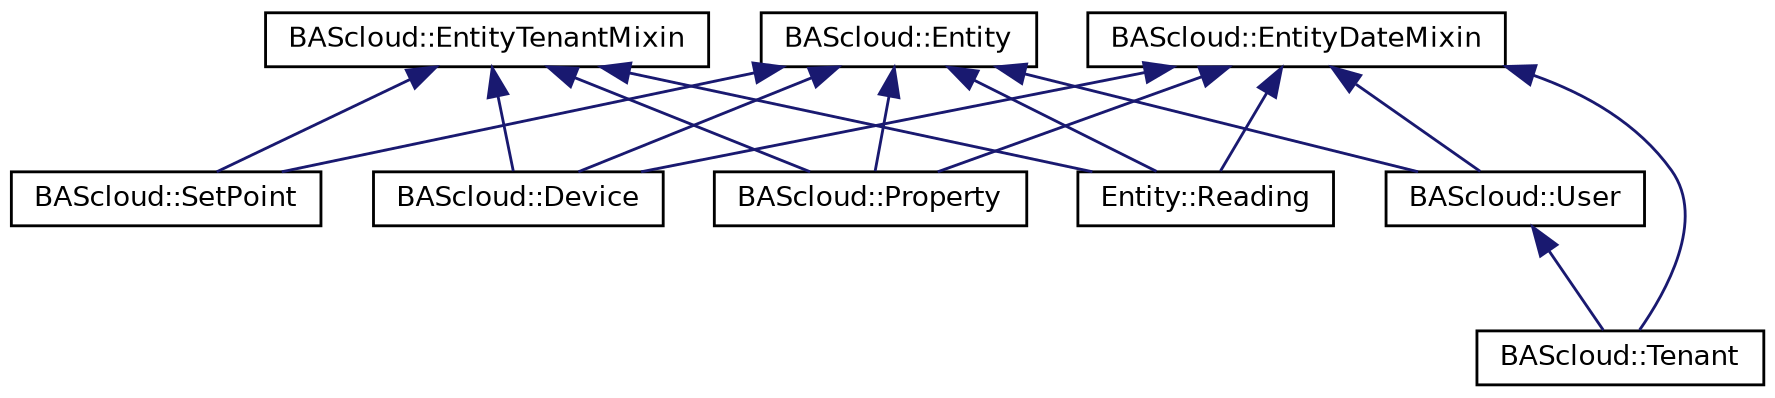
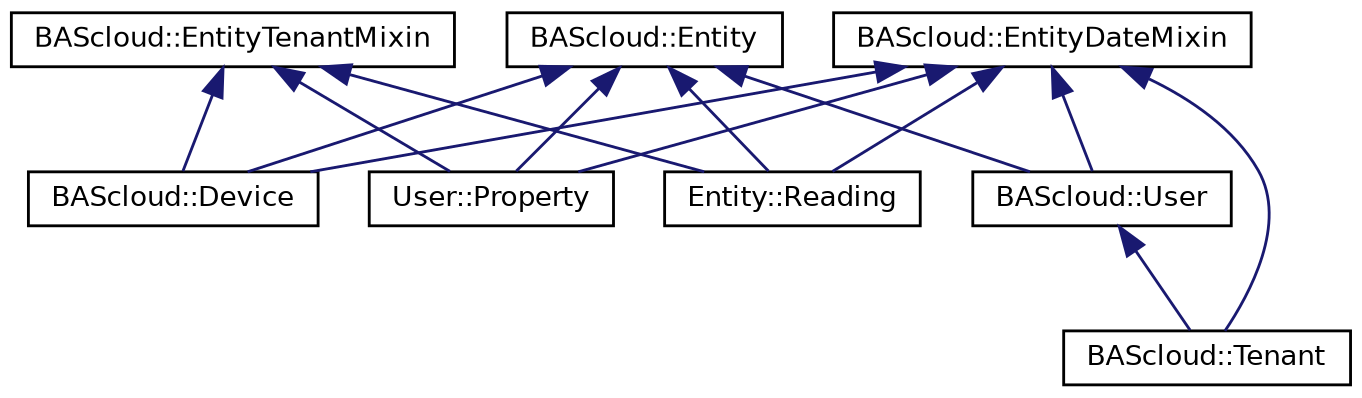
  digraph {
    rankdir=TB
    node [color=black fillcolor=white fontname=Helvetica fontsize=10 shape=record style=filled]
    edge [color=midnightblue dir=back fontname=Helvetica fontsize=10 labelfontname=Helvetica labelfontsize=10 style=solid]
    n1 [height=0.2 label="BAScloud::Entity" width=0.4]
    n2 [height=0.2 label="BAScloud::Device" width=0.4]
-   n3 [height=0.2 label="BAScloud::Property" width=0.4]
+   n3 [height=0.2 label="User::Property" width=0.4]
    n4 [height=0.2 label="Entity::Reading" width=0.4]
-   n5 [height=0.2 label="BAScloud::SetPoint" width=0.4]
    n6 [height=0.2 label="BAScloud::User" width=0.4]
    n7 [height=0.2 label="BAScloud::Tenant" width=0.4]
    n8 [height=0.2 label="BAScloud::EntityDateMixin" width=0.4]
    n9 [height=0.2 label="BAScloud::EntityTenantMixin" width=0.4]
    n1 -> n2
    n1 -> n3
    n1 -> n4
-   n1 -> n5
    n1 -> n6
    n6 -> n7
    n8 -> n2
    n8 -> n3
    n8 -> n4
    n8 -> n6
    n8 -> n7
    n9 -> n2
    n9 -> n3
    n9 -> n4
-   n9 -> n5
  }
